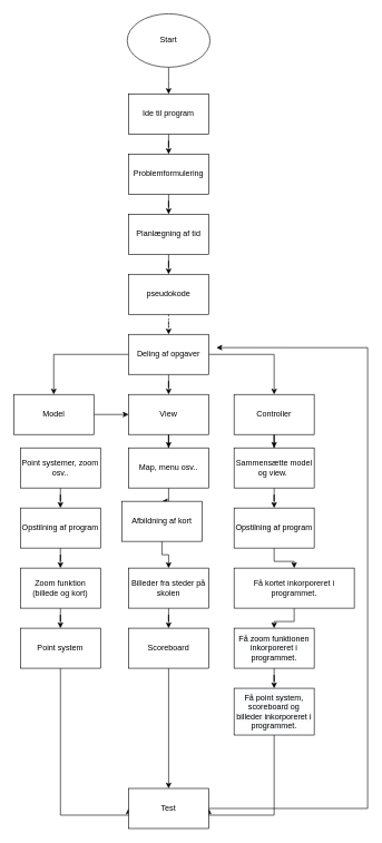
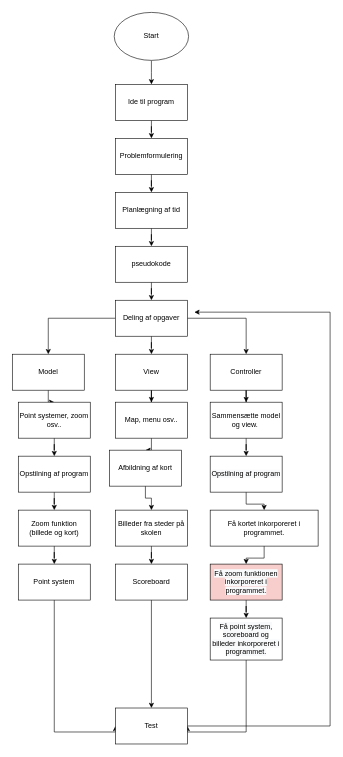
  <mxCell id="0" />
  <mxCell id="1" parent="0" />
  <mxCell id="2" style="edgeStyle=orthogonalEdgeStyle;rounded=0;orthogonalLoop=1;jettySize=auto;html=1;" parent="1" source="3" edge="1"><mxGeometry relative="1" as="geometry"><mxPoint x="252" y="140" as="targetPoint" /></mxGeometry></mxCell>
  <mxCell id="3" value="Start" style="ellipse;whiteSpace=wrap;html=1;" parent="1" vertex="1"><mxGeometry x="190" y="20" width="124" height="80" as="geometry" /></mxCell>
  <mxCell id="4" value="" style="edgeStyle=orthogonalEdgeStyle;rounded=0;orthogonalLoop=1;jettySize=auto;html=1;" parent="1" source="5" target="7" edge="1"><mxGeometry relative="1" as="geometry" /></mxCell>
  <mxCell id="5" value="Problemformulering" style="rounded=0;whiteSpace=wrap;html=1;" parent="1" vertex="1"><mxGeometry x="192" y="230" width="120" height="60" as="geometry" /></mxCell>
  <mxCell id="6" value="" style="edgeStyle=orthogonalEdgeStyle;rounded=0;orthogonalLoop=1;jettySize=auto;html=1;" parent="1" source="7" target="9" edge="1"><mxGeometry relative="1" as="geometry" /></mxCell>
  <mxCell id="7" value="Planlægning af tid" style="rounded=0;whiteSpace=wrap;html=1;" parent="1" vertex="1"><mxGeometry x="192" y="320" width="120" height="60" as="geometry" /></mxCell>
- <mxCell id="8" value="" style="edgeStyle=orthogonalEdgeStyle;rounded=0;orthogonalLoop=1;jettySize=auto;html=1;dashed=1;" parent="1" source="9" target="13" edge="1"><mxGeometry relative="1" as="geometry" /></mxCell>
+ <mxCell id="8" value="" style="edgeStyle=orthogonalEdgeStyle;rounded=0;orthogonalLoop=1;jettySize=auto;html=1;" parent="1" source="9" target="13" edge="1"><mxGeometry relative="1" as="geometry" /></mxCell>
  <mxCell id="9" value="pseudokode" style="whiteSpace=wrap;html=1;rounded=0;" parent="1" vertex="1"><mxGeometry x="192" y="410" width="120" height="60" as="geometry" /></mxCell>
  <mxCell id="10" value="" style="edgeStyle=orthogonalEdgeStyle;rounded=0;orthogonalLoop=1;jettySize=auto;html=1;" parent="1" source="13" target="15" edge="1"><mxGeometry relative="1" as="geometry" /></mxCell>
  <mxCell id="11" value="" style="edgeStyle=orthogonalEdgeStyle;rounded=0;orthogonalLoop=1;jettySize=auto;html=1;" parent="1" source="13" target="17" edge="1"><mxGeometry relative="1" as="geometry" /></mxCell>
  <mxCell id="12" value="" style="edgeStyle=orthogonalEdgeStyle;rounded=0;orthogonalLoop=1;jettySize=auto;html=1;" parent="1" source="13" target="19" edge="1"><mxGeometry relative="1" as="geometry" /></mxCell>
  <mxCell id="13" value="Deling af opgaver" style="whiteSpace=wrap;html=1;rounded=0;" parent="1" vertex="1"><mxGeometry x="192" y="500" width="120" height="60" as="geometry" /></mxCell>
  <mxCell id="14" value="" style="edgeStyle=orthogonalEdgeStyle;rounded=0;orthogonalLoop=1;jettySize=auto;html=1;" parent="1" source="15" target="21" edge="1"><mxGeometry relative="1" as="geometry" /></mxCell>
  <mxCell id="15" value="View" style="whiteSpace=wrap;html=1;rounded=0;" parent="1" vertex="1"><mxGeometry x="192" y="590" width="120" height="60" as="geometry" /></mxCell>
- <mxCell id="16" value="" style="edgeStyle=orthogonalEdgeStyle;rounded=0;orthogonalLoop=1;jettySize=auto;html=1;" parent="1" source="17" target="15" edge="1"><mxGeometry relative="1" as="geometry" /></mxCell>
+ <mxCell id="16" value="" style="edgeStyle=orthogonalEdgeStyle;rounded=0;orthogonalLoop=1;jettySize=auto;html=1;" parent="1" source="17" target="23" edge="1"><mxGeometry relative="1" as="geometry" /></mxCell>
  <mxCell id="17" value="Model" style="whiteSpace=wrap;html=1;rounded=0;" parent="1" vertex="1"><mxGeometry x="20" y="590" width="120" height="60" as="geometry" /></mxCell>
  <mxCell id="18" value="" style="edgeStyle=orthogonalEdgeStyle;rounded=0;orthogonalLoop=1;jettySize=auto;html=1;" parent="1" source="19" target="25" edge="1"><mxGeometry relative="1" as="geometry" /></mxCell>
  <mxCell id="19" value="Controller" style="whiteSpace=wrap;html=1;rounded=0;" parent="1" vertex="1"><mxGeometry x="350" y="590" width="120" height="60" as="geometry" /></mxCell>
  <mxCell id="20" value="" style="edgeStyle=orthogonalEdgeStyle;rounded=0;orthogonalLoop=1;jettySize=auto;html=1;" parent="1" source="21" target="29" edge="1"><mxGeometry relative="1" as="geometry" /></mxCell>
  <mxCell id="21" value="Map, menu osv.." style="whiteSpace=wrap;html=1;rounded=0;" parent="1" vertex="1"><mxGeometry x="192" y="670" width="120" height="60" as="geometry" /></mxCell>
  <mxCell id="22" value="" style="edgeStyle=orthogonalEdgeStyle;rounded=0;orthogonalLoop=1;jettySize=auto;html=1;" parent="1" source="23" target="27" edge="1"><mxGeometry relative="1" as="geometry" /></mxCell>
  <mxCell id="23" value="Point systemer, zoom osv.." style="whiteSpace=wrap;html=1;rounded=0;" parent="1" vertex="1"><mxGeometry x="30" y="670" width="120" height="60" as="geometry" /></mxCell>
  <mxCell id="24" value="" style="edgeStyle=orthogonalEdgeStyle;rounded=0;orthogonalLoop=1;jettySize=auto;html=1;" parent="1" source="25" target="31" edge="1"><mxGeometry relative="1" as="geometry" /></mxCell>
  <mxCell id="25" value="Sammensætte model og view.&amp;nbsp;" style="whiteSpace=wrap;html=1;rounded=0;" parent="1" vertex="1"><mxGeometry x="350" y="670" width="120" height="60" as="geometry" /></mxCell>
  <mxCell id="26" value="" style="edgeStyle=orthogonalEdgeStyle;rounded=0;orthogonalLoop=1;jettySize=auto;html=1;" parent="1" source="27" target="35" edge="1"><mxGeometry relative="1" as="geometry" /></mxCell>
  <mxCell id="27" value="Opstilning af program" style="whiteSpace=wrap;html=1;rounded=0;" parent="1" vertex="1"><mxGeometry x="30" y="760" width="120" height="60" as="geometry" /></mxCell>
  <mxCell id="28" value="" style="edgeStyle=orthogonalEdgeStyle;rounded=0;orthogonalLoop=1;jettySize=auto;html=1;" parent="1" source="29" target="37" edge="1"><mxGeometry relative="1" as="geometry" /></mxCell>
  <mxCell id="29" value="Afbildning af kort" style="whiteSpace=wrap;html=1;rounded=0;" parent="1" vertex="1"><mxGeometry x="182" y="750" width="120" height="60" as="geometry" /></mxCell>
  <mxCell id="30" value="" style="edgeStyle=orthogonalEdgeStyle;rounded=0;orthogonalLoop=1;jettySize=auto;html=1;" parent="1" source="31" target="39" edge="1"><mxGeometry relative="1" as="geometry" /></mxCell>
  <mxCell id="31" value="&#10;&#10;&lt;span style=&quot;color: rgb(0, 0, 0); font-family: helvetica; font-size: 12px; font-style: normal; font-weight: 400; letter-spacing: normal; text-align: center; text-indent: 0px; text-transform: none; word-spacing: 0px; background-color: rgb(248, 249, 250); display: inline; float: none;&quot;&gt;Opstilning af program&lt;/span&gt;&#10;&#10;" style="whiteSpace=wrap;html=1;rounded=0;" parent="1" vertex="1"><mxGeometry x="350" y="760" width="120" height="60" as="geometry" /></mxCell>
  <mxCell id="32" style="edgeStyle=orthogonalEdgeStyle;rounded=0;orthogonalLoop=1;jettySize=auto;html=1;" parent="1" source="33" target="5" edge="1"><mxGeometry relative="1" as="geometry" /></mxCell>
  <mxCell id="33" value="Ide til program" style="rounded=0;whiteSpace=wrap;html=1;" parent="1" vertex="1"><mxGeometry x="192" y="140" width="120" height="60" as="geometry" /></mxCell>
  <mxCell id="34" value="" style="edgeStyle=orthogonalEdgeStyle;rounded=0;orthogonalLoop=1;jettySize=auto;html=1;" parent="1" source="35" target="41" edge="1"><mxGeometry relative="1" as="geometry" /></mxCell>
  <mxCell id="35" value="Zoom funktion (billede og kort)" style="whiteSpace=wrap;html=1;rounded=0;" parent="1" vertex="1"><mxGeometry x="30" y="850" width="120" height="60" as="geometry" /></mxCell>
  <mxCell id="36" value="" style="edgeStyle=orthogonalEdgeStyle;rounded=0;orthogonalLoop=1;jettySize=auto;html=1;" parent="1" source="37" target="43" edge="1"><mxGeometry relative="1" as="geometry" /></mxCell>
  <mxCell id="37" value="Billeder fra steder på skolen" style="whiteSpace=wrap;html=1;rounded=0;" parent="1" vertex="1"><mxGeometry x="192" y="850" width="120" height="60" as="geometry" /></mxCell>
  <mxCell id="38" value="" style="edgeStyle=orthogonalEdgeStyle;rounded=0;orthogonalLoop=1;jettySize=auto;html=1;" parent="1" source="39" target="45" edge="1"><mxGeometry relative="1" as="geometry" /></mxCell>
  <mxCell id="39" value="Få kortet inkorporeret i programmet." style="whiteSpace=wrap;html=1;rounded=0;" parent="1" vertex="1"><mxGeometry x="350" y="850" width="180" height="60" as="geometry" /></mxCell>
  <mxCell id="40" style="edgeStyle=orthogonalEdgeStyle;rounded=0;orthogonalLoop=1;jettySize=auto;html=1;entryX=0;entryY=0.5;entryDx=0;entryDy=0;" parent="1" source="41" target="49" edge="1"><mxGeometry relative="1" as="geometry"><Array as="points"><mxPoint x="90" y="1220" /></Array></mxGeometry></mxCell>
  <mxCell id="41" value="Point system" style="whiteSpace=wrap;html=1;rounded=0;" parent="1" vertex="1"><mxGeometry x="30" y="940" width="120" height="60" as="geometry" /></mxCell>
  <mxCell id="42" style="edgeStyle=orthogonalEdgeStyle;rounded=0;orthogonalLoop=1;jettySize=auto;html=1;entryX=0.5;entryY=0;entryDx=0;entryDy=0;" parent="1" source="43" target="49" edge="1"><mxGeometry relative="1" as="geometry"><mxPoint x="252" y="1180" as="targetPoint" /></mxGeometry></mxCell>
  <mxCell id="43" value="Scoreboard" style="whiteSpace=wrap;html=1;rounded=0;" parent="1" vertex="1"><mxGeometry x="192" y="940" width="120" height="60" as="geometry" /></mxCell>
  <mxCell id="44" value="" style="edgeStyle=orthogonalEdgeStyle;rounded=0;orthogonalLoop=1;jettySize=auto;html=1;" parent="1" source="45" target="47" edge="1"><mxGeometry relative="1" as="geometry" /></mxCell>
- <mxCell id="45" value="&lt;span style=&quot;color: rgb(0 , 0 , 0) ; font-family: &amp;#34;helvetica&amp;#34; ; font-size: 12px ; font-style: normal ; font-weight: 400 ; letter-spacing: normal ; text-align: center ; text-indent: 0px ; text-transform: none ; word-spacing: 0px ; background-color: rgb(248 , 249 , 250) ; display: inline ; float: none&quot;&gt;Få zoom funktionen inkorporeret i programmet.&lt;/span&gt;" style="whiteSpace=wrap;html=1;rounded=0;" parent="1" vertex="1"><mxGeometry x="350" y="940" width="120" height="60" as="geometry" /></mxCell>
+ <mxCell id="45" value="&lt;span style=&quot;color: rgb(0 , 0 , 0) ; font-family: &amp;#34;helvetica&amp;#34; ; font-size: 12px ; font-style: normal ; font-weight: 400 ; letter-spacing: normal ; text-align: center ; text-indent: 0px ; text-transform: none ; word-spacing: 0px ; background-color: rgb(248 , 249 , 250) ; display: inline ; float: none&quot;&gt;Få zoom funktionen inkorporeret i programmet.&lt;/span&gt;" style="whiteSpace=wrap;html=1;rounded=0;fillColor=#f8cecc;" parent="1" vertex="1"><mxGeometry x="350" y="940" width="120" height="60" as="geometry" /></mxCell>
  <mxCell id="46" style="edgeStyle=orthogonalEdgeStyle;rounded=0;orthogonalLoop=1;jettySize=auto;html=1;entryX=1;entryY=0.5;entryDx=0;entryDy=0;" parent="1" source="47" target="49" edge="1"><mxGeometry relative="1" as="geometry"><Array as="points"><mxPoint x="410" y="1220" /></Array></mxGeometry></mxCell>
  <mxCell id="47" value="&lt;span style=&quot;color: rgb(0 , 0 , 0) ; font-family: &amp;#34;helvetica&amp;#34; ; font-size: 12px ; font-style: normal ; font-weight: 400 ; letter-spacing: normal ; text-align: center ; text-indent: 0px ; text-transform: none ; word-spacing: 0px ; background-color: rgb(248 , 249 , 250) ; display: inline ; float: none&quot;&gt;Få point system, scoreboard og billeder inkorporeret i programmet.&lt;/span&gt;" style="whiteSpace=wrap;html=1;rounded=0;" parent="1" vertex="1"><mxGeometry x="350" y="1030" width="120" height="70" as="geometry" /></mxCell>
  <mxCell id="48" style="edgeStyle=orthogonalEdgeStyle;rounded=0;orthogonalLoop=1;jettySize=auto;html=1;entryX=1.097;entryY=0.331;entryDx=0;entryDy=0;entryPerimeter=0;exitX=1;exitY=0.5;exitDx=0;exitDy=0;" parent="1" source="49" target="13" edge="1"><mxGeometry relative="1" as="geometry"><mxPoint x="550" y="510" as="targetPoint" /><Array as="points"><mxPoint x="550" y="1210" /><mxPoint x="550" y="520" /></Array></mxGeometry></mxCell>
  <mxCell id="49" value="Test" style="rounded=0;whiteSpace=wrap;html=1;" parent="1" vertex="1"><mxGeometry x="192" y="1180" width="120" height="60" as="geometry" /></mxCell>
  <mxCell id="50" style="edgeStyle=orthogonalEdgeStyle;rounded=0;orthogonalLoop=1;jettySize=auto;html=1;exitX=0.5;exitY=1;exitDx=0;exitDy=0;" parent="1" source="49" target="49" edge="1"><mxGeometry relative="1" as="geometry" /></mxCell>
